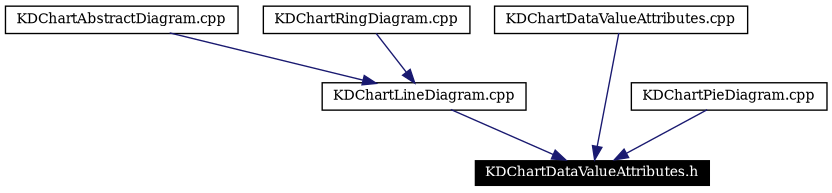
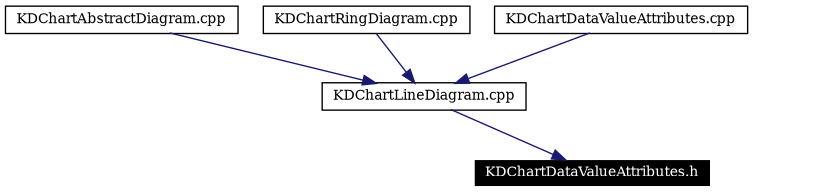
  digraph {
    fontname="DejaVu Serif"
    node [color=black fontname="DejaVu Serif" fontsize=10 shape=record]
    edge [color=midnightblue fontname="DejaVu Serif" fontsize=10 labelfontname=Helvetica labelfontsize=10 style=solid]
    n1 [color=white fillcolor=black fontcolor=white height=0.2 label="KDChartDataValueAttributes.h" style=filled width=0.4]
    n2 [height=0.2 label="KDChartAbstractDiagram.cpp" width=0.4]
    n3 [height=0.2 label="KDChartLineDiagram.cpp" width=0.4]
    n4 [height=0.2 label="KDChartDataValueAttributes.cpp" width=0.4]
-   n5 [height=0.2 label="KDChartPieDiagram.cpp" width=0.4]
    n6 [height=0.2 label="KDChartRingDiagram.cpp" width=0.4]
    n2 -> n3
    n3 -> n1
-   n4 -> n1
-   n5 -> n1
+   n4 -> n3
    n6 -> n3
  }
